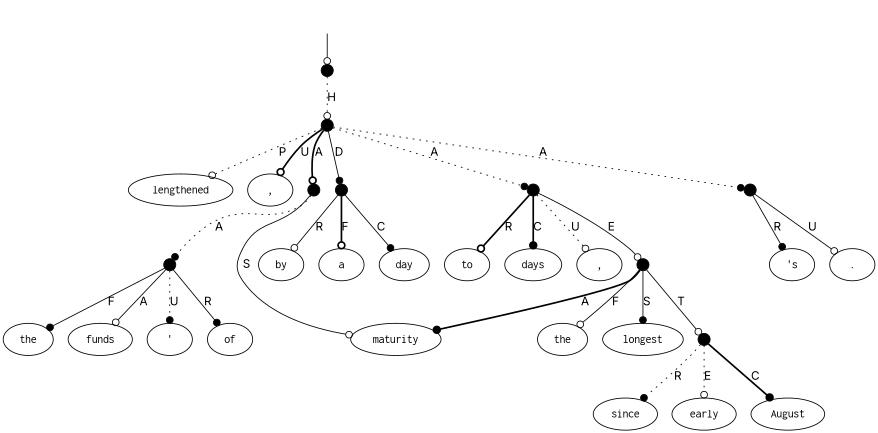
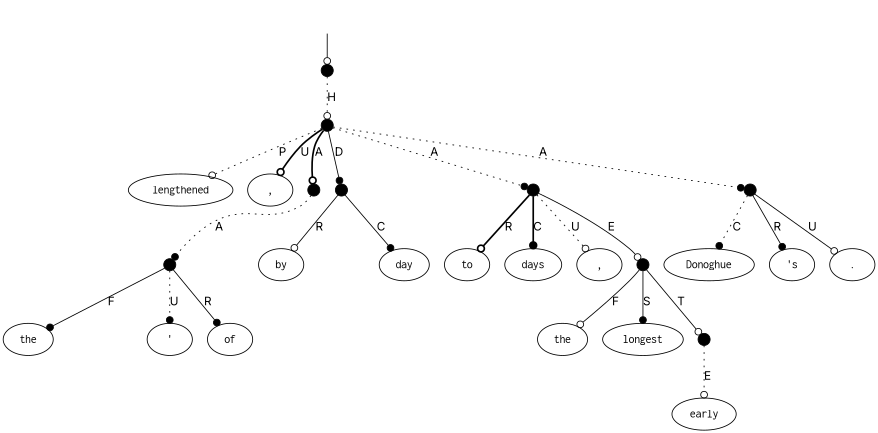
  digraph {
    fontname=Inter
    node [fontname=Inter]
    edge [arrowhead=odot fontname=Inter style=solid]
    top [style=invis]
    26 [shape=point width=0.2]
    27 [shape=point width=0.2]
    n4 [label=<<table align="center" border="0" cellspacing="0"><tr><td colspan="2"><font face="Courier">lengthened</font></td></tr></table>>]
    n5 [label=<<table align="center" border="0" cellspacing="0"><tr><td colspan="2"><font face="Courier">,</font></td></tr></table>>]
    25 [shape=point width=0.2]
    29 [shape=point width=0.2]
    30 [shape=point width=0.2]
    33 [shape=point width=0.2]
-   n10 [label=<<table align="center" border="0" cellspacing="0"><tr><td colspan="2"><font face="Courier">maturity</font></td></tr></table>>]
    n11 [label=<<table align="center" border="0" cellspacing="0"><tr><td colspan="2"><font face="Courier">of</font></td></tr></table>>]
    n12 [label=<<table align="center" border="0" cellspacing="0"><tr><td colspan="2"><font face="Courier">the</font></td></tr></table>>]
-   n13 [label=<<table align="center" border="0" cellspacing="0"><tr><td colspan="2"><font face="Courier">funds</font></td></tr></table>>]
    n14 [label=<<table align="center" border="0" cellspacing="0"><tr><td colspan="2"><font face="Courier">&#x27;</font></td></tr></table>>]
    n15 [label=<<table align="center" border="0" cellspacing="0"><tr><td colspan="2"><font face="Courier">by</font></td></tr></table>>]
-   n16 [label=<<table align="center" border="0" cellspacing="0"><tr><td colspan="2"><font face="Courier">a</font></td></tr></table>>]
    n17 [label=<<table align="center" border="0" cellspacing="0"><tr><td colspan="2"><font face="Courier">day</font></td></tr></table>>]
    n18 [label=<<table align="center" border="0" cellspacing="0"><tr><td colspan="2"><font face="Courier">to</font></td></tr></table>>]
    n19 [label=<<table align="center" border="0" cellspacing="0"><tr><td colspan="2"><font face="Courier">days</font></td></tr></table>>]
    n20 [label=<<table align="center" border="0" cellspacing="0"><tr><td colspan="2"><font face="Courier">,</font></td></tr></table>>]
    n21 [label=<<table align="center" border="0" cellspacing="0"><tr><td colspan="2"><font face="Courier">the</font></td></tr></table>>]
    n22 [label=<<table align="center" border="0" cellspacing="0"><tr><td colspan="2"><font face="Courier">longest</font></td></tr></table>>]
-   n23 [label=<<table align="center" border="0" cellspacing="0"><tr><td colspan="2"><font face="Courier">since</font></td></tr></table>>]
    n24 [label=<<table align="center" border="0" cellspacing="0"><tr><td colspan="2"><font face="Courier">early</font></td></tr></table>>]
-   n25 [label=<<table align="center" border="0" cellspacing="0"><tr><td colspan="2"><font face="Courier">August</font></td></tr></table>>]
+   n26 [label=<<table align="center" border="0" cellspacing="0"><tr><td colspan="2"><font face="Courier">Donoghue</font></td></tr></table>>]
    n27 [label=<<table align="center" border="0" cellspacing="0"><tr><td colspan="2"><font face="Courier">&#x27;s</font></td></tr></table>>]
    n28 [label=<<table align="center" border="0" cellspacing="0"><tr><td colspan="2"><font face="Courier">.</font></td></tr></table>>]
    28 [shape=point width=0.2]
    31 [shape=point width=0.2]
    32 [shape=point width=0.2]
    top -> 26
    26 -> 27 [label=H style=dotted]
    27 -> n4 [label=P style=dotted]
    27 -> n5 [label=U style=bold]
    27 -> 25 [label=A style=bold]
    27 -> 29 [arrowhead=dot label=D]
    27 -> 30 [arrowhead=dot label=A style=dotted]
    27 -> 33 [arrowhead=dot label=A style=dotted]
-   25 -> n10 [label=S]
    25 -> 28 [arrowhead=dot label=A style=dotted]
    29 -> n15 [label=R]
-   29 -> n16 [label=F style=bold]
    29 -> n17 [arrowhead=dot label=C]
    30 -> n18 [label=R style=bold]
    30 -> n19 [arrowhead=dot label=C style=bold]
    30 -> n20 [label=U style=dotted]
    30 -> 31 [label=E]
+   33 -> n26 [arrowhead=dot label=C style=dotted]
    33 -> n27 [arrowhead=dot label=R]
    33 -> n28 [label=U]
    28 -> n11 [arrowhead=dot label=R]
    28 -> n12 [arrowhead=dot label=F]
-   28 -> n13 [label=A]
    28 -> n14 [arrowhead=dot label=U style=dotted]
-   31 -> n10 [arrowhead=dot label=A style=bold]
    31 -> n21 [label=F]
    31 -> n22 [arrowhead=dot label=S]
    31 -> 32 [label=T]
-   32 -> n23 [arrowhead=dot label=R style=dotted]
    32 -> n24 [label=E style=dotted]
-   32 -> n25 [arrowhead=dot label=C style=bold]
  }
